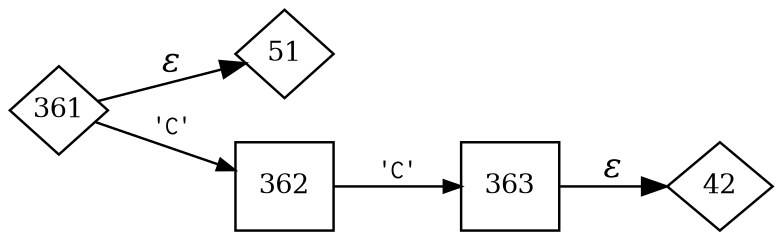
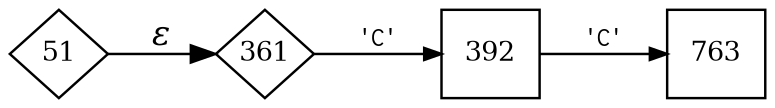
  digraph {
    rankdir=LR
    node [fixedsize=true fontsize=11 shape=diamond peripheries=1]
    edge [fontname="Times-Italic"]
-   n1 [label=42 width=.6 peripheries=""]
    n2 [label=51 width=.55]
    n3 [label=361 width=.55]
-   n4 [label=362 shape=box width=.55]
-   n5 [label=363 shape=box width=.55]
-   n3 -> n2 [label="&epsilon;"]
+   n4 [label=392 shape=box width=.55]
+   n5 [label=763 shape=box width=.55]
+   n2 -> n3 [label="&epsilon;"]
    n3 -> n4 [arrowhead=normal arrowsize=.7 fontname=Courier fontsize=11 label="'C'"]
    n4 -> n5 [arrowhead=normal arrowsize=.7 fontname=Courier fontsize=11 label="'C'"]
-   n5 -> n1 [label="&epsilon;"]
  }
